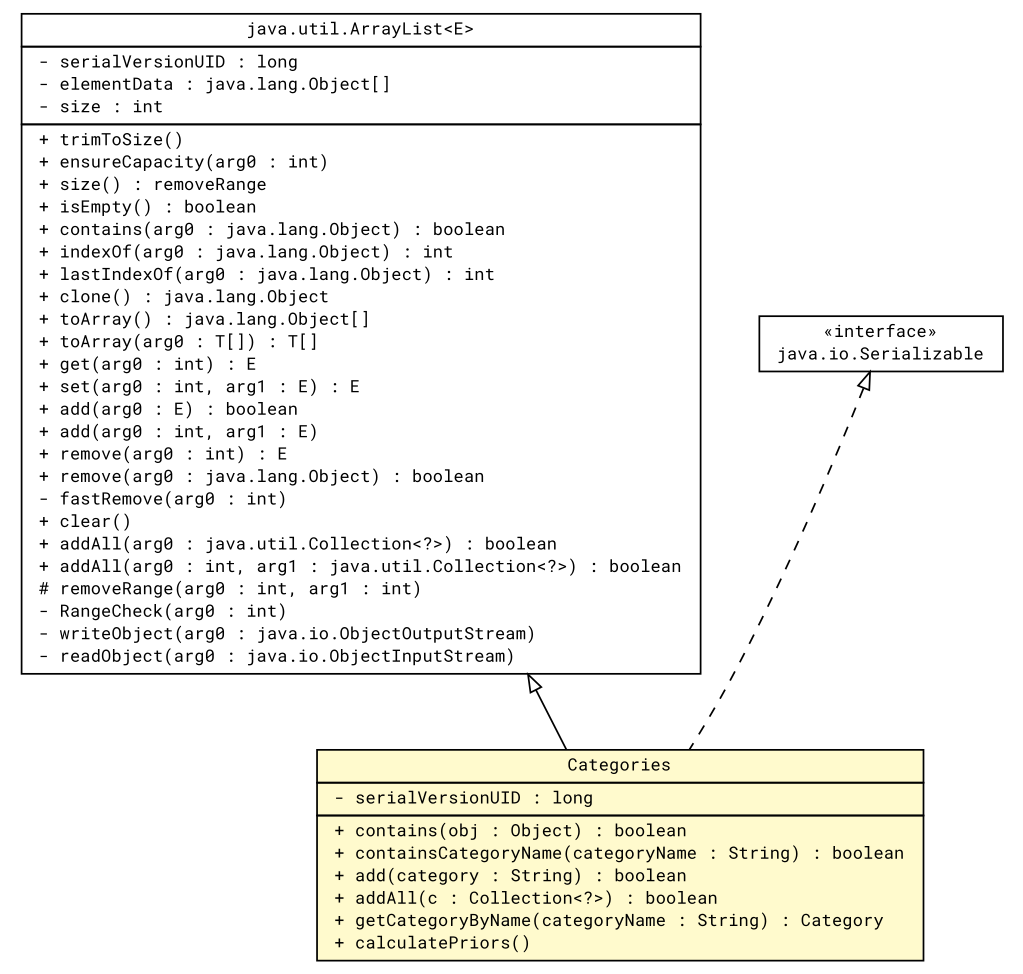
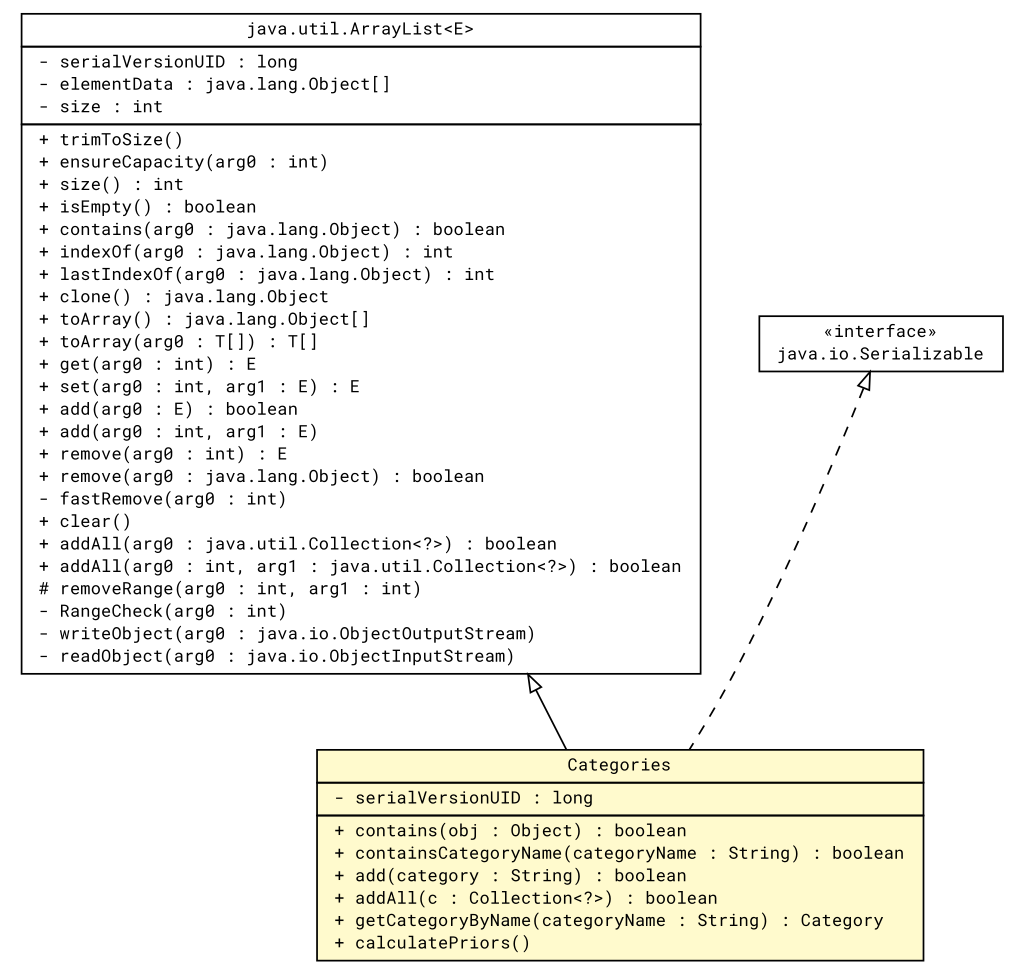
  digraph {
    fontname="Roboto Mono"
    nodesep=0.25
    ranksep=0.5
    node [fontcolor=black fontname="Roboto Mono" fontsize=10.0 shape=plaintext]
    edge [arrowtail=empty dir=back fontname="Roboto Mono" fontsize=10 headport=p labelfontname=arial labelfontsize=10 tailport=p]
    n1 [label=<<table title="tud.iir.classification.Categories" border="0" cellborder="1" cellspacing="0" cellpadding="2" port="p" bgcolor="lemonChiffon" href="./Categories.html"> 		<tr><td><table border="0" cellspacing="0" cellpadding="1"> <tr><td align="center" balign="center"> Categories </td></tr> 		</table></td></tr> 		<tr><td><table border="0" cellspacing="0" cellpadding="1"> <tr><td align="left" balign="left"> - serialVersionUID : long </td></tr> 		</table></td></tr> 		<tr><td><table border="0" cellspacing="0" cellpadding="1"> <tr><td align="left" balign="left"> + contains(obj : Object) : boolean </td></tr> <tr><td align="left" balign="left"> + containsCategoryName(categoryName : String) : boolean </td></tr> <tr><td align="left" balign="left"> + add(category : String) : boolean </td></tr> <tr><td align="left" balign="left"> + addAll(c : Collection&lt;?&gt;) : boolean </td></tr> <tr><td align="left" balign="left"> + getCategoryByName(categoryName : String) : Category </td></tr> <tr><td align="left" balign="left"> + calculatePriors() </td></tr> 		</table></td></tr> 		</table>>]
-   n2 [label=<<table title="java.util.ArrayList" border="0" cellborder="1" cellspacing="0" cellpadding="2" port="p" href="http://java.sun.com/j2se/1.4.2/docs/api/java/util/ArrayList.html"> 		<tr><td><table border="0" cellspacing="0" cellpadding="1"> <tr><td align="center" balign="center"> java.util.ArrayList&lt;E&gt; </td></tr> 		</table></td></tr> 		<tr><td><table border="0" cellspacing="0" cellpadding="1"> <tr><td align="left" balign="left"> - serialVersionUID : long </td></tr> <tr><td align="left" balign="left"> - elementData : java.lang.Object[] </td></tr> <tr><td align="left" balign="left"> - size : int </td></tr> 		</table></td></tr> 		<tr><td><table border="0" cellspacing="0" cellpadding="1"> <tr><td align="left" balign="left"> + trimToSize() </td></tr> <tr><td align="left" balign="left"> + ensureCapacity(arg0 : int) </td></tr> <tr><td align="left" balign="left"> + size() : removeRange </td></tr> <tr><td align="left" balign="left"> + isEmpty() : boolean </td></tr> <tr><td align="left" balign="left"> + contains(arg0 : java.lang.Object) : boolean </td></tr> <tr><td align="left" balign="left"> + indexOf(arg0 : java.lang.Object) : int </td></tr> <tr><td align="left" balign="left"> + lastIndexOf(arg0 : java.lang.Object) : int </td></tr> <tr><td align="left" balign="left"> + clone() : java.lang.Object </td></tr> <tr><td align="left" balign="left"> + toArray() : java.lang.Object[] </td></tr> <tr><td align="left" balign="left"> + toArray(arg0 : T[]) : T[] </td></tr> <tr><td align="left" balign="left"> + get(arg0 : int) : E </td></tr> <tr><td align="left" balign="left"> + set(arg0 : int, arg1 : E) : E </td></tr> <tr><td align="left" balign="left"> + add(arg0 : E) : boolean </td></tr> <tr><td align="left" balign="left"> + add(arg0 : int, arg1 : E) </td></tr> <tr><td align="left" balign="left"> + remove(arg0 : int) : E </td></tr> <tr><td align="left" balign="left"> + remove(arg0 : java.lang.Object) : boolean </td></tr> <tr><td align="left" balign="left"> - fastRemove(arg0 : int) </td></tr> <tr><td align="left" balign="left"> + clear() </td></tr> <tr><td align="left" balign="left"> + addAll(arg0 : java.util.Collection&lt;?&gt;) : boolean </td></tr> <tr><td align="left" balign="left"> + addAll(arg0 : int, arg1 : java.util.Collection&lt;?&gt;) : boolean </td></tr> <tr><td align="left" balign="left"> # removeRange(arg0 : int, arg1 : int) </td></tr> <tr><td align="left" balign="left"> - RangeCheck(arg0 : int) </td></tr> <tr><td align="left" balign="left"> - writeObject(arg0 : java.io.ObjectOutputStream) </td></tr> <tr><td align="left" balign="left"> - readObject(arg0 : java.io.ObjectInputStream) </td></tr> 		</table></td></tr> 		</table>>]
+   n2 [label=<<table title="java.util.ArrayList" border="0" cellborder="1" cellspacing="0" cellpadding="2" port="p" href="http://java.sun.com/j2se/1.4.2/docs/api/java/util/ArrayList.html"> 		<tr><td><table border="0" cellspacing="0" cellpadding="1"> <tr><td align="center" balign="center"> java.util.ArrayList&lt;E&gt; </td></tr> 		</table></td></tr> 		<tr><td><table border="0" cellspacing="0" cellpadding="1"> <tr><td align="left" balign="left"> - serialVersionUID : long </td></tr> <tr><td align="left" balign="left"> - elementData : java.lang.Object[] </td></tr> <tr><td align="left" balign="left"> - size : int </td></tr> 		</table></td></tr> 		<tr><td><table border="0" cellspacing="0" cellpadding="1"> <tr><td align="left" balign="left"> + trimToSize() </td></tr> <tr><td align="left" balign="left"> + ensureCapacity(arg0 : int) </td></tr> <tr><td align="left" balign="left"> + size() : int </td></tr> <tr><td align="left" balign="left"> + isEmpty() : boolean </td></tr> <tr><td align="left" balign="left"> + contains(arg0 : java.lang.Object) : boolean </td></tr> <tr><td align="left" balign="left"> + indexOf(arg0 : java.lang.Object) : int </td></tr> <tr><td align="left" balign="left"> + lastIndexOf(arg0 : java.lang.Object) : int </td></tr> <tr><td align="left" balign="left"> + clone() : java.lang.Object </td></tr> <tr><td align="left" balign="left"> + toArray() : java.lang.Object[] </td></tr> <tr><td align="left" balign="left"> + toArray(arg0 : T[]) : T[] </td></tr> <tr><td align="left" balign="left"> + get(arg0 : int) : E </td></tr> <tr><td align="left" balign="left"> + set(arg0 : int, arg1 : E) : E </td></tr> <tr><td align="left" balign="left"> + add(arg0 : E) : boolean </td></tr> <tr><td align="left" balign="left"> + add(arg0 : int, arg1 : E) </td></tr> <tr><td align="left" balign="left"> + remove(arg0 : int) : E </td></tr> <tr><td align="left" balign="left"> + remove(arg0 : java.lang.Object) : boolean </td></tr> <tr><td align="left" balign="left"> - fastRemove(arg0 : int) </td></tr> <tr><td align="left" balign="left"> + clear() </td></tr> <tr><td align="left" balign="left"> + addAll(arg0 : java.util.Collection&lt;?&gt;) : boolean </td></tr> <tr><td align="left" balign="left"> + addAll(arg0 : int, arg1 : java.util.Collection&lt;?&gt;) : boolean </td></tr> <tr><td align="left" balign="left"> # removeRange(arg0 : int, arg1 : int) </td></tr> <tr><td align="left" balign="left"> - RangeCheck(arg0 : int) </td></tr> <tr><td align="left" balign="left"> - writeObject(arg0 : java.io.ObjectOutputStream) </td></tr> <tr><td align="left" balign="left"> - readObject(arg0 : java.io.ObjectInputStream) </td></tr> 		</table></td></tr> 		</table>>]
    n3 [label=<<table title="java.io.Serializable" border="0" cellborder="1" cellspacing="0" cellpadding="2" port="p" href="http://java.sun.com/j2se/1.4.2/docs/api/java/io/Serializable.html"> 		<tr><td><table border="0" cellspacing="0" cellpadding="1"> <tr><td align="center" balign="center"> &#171;interface&#187; </td></tr> <tr><td align="center" balign="center"> java.io.Serializable </td></tr> 		</table></td></tr> 		</table>>]
    n2 -> n1
    n3 -> n1 [style=dashed]
  }
